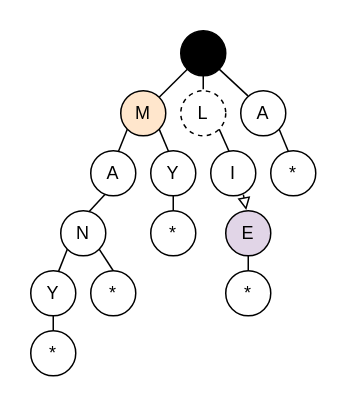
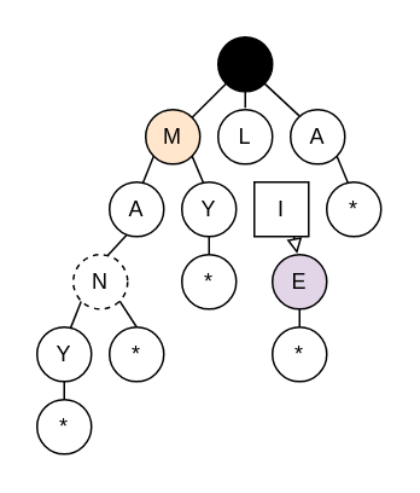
  <mxCell id="0" />
  <mxCell id="1" parent="0" />
- <mxCell id="2" style="edgeStyle=none;html=1;exitX=1;exitY=1;exitDx=0;exitDy=0;entryX=0.406;entryY=0.011;entryDx=0;entryDy=0;entryPerimeter=0;endArrow=none;endFill=0;" parent="1" source="3" target="18" edge="1"><mxGeometry relative="1" as="geometry" /></mxCell>
- <mxCell id="3" value="L" style="ellipse;whiteSpace=wrap;html=1;aspect=fixed;fillColor=default;dashed=1;" parent="1" vertex="1"><mxGeometry x="120" y="60" width="30" height="30" as="geometry" /></mxCell>
+ <mxCell id="3" value="L" style="ellipse;whiteSpace=wrap;html=1;aspect=fixed;fillColor=default;" parent="1" vertex="1"><mxGeometry x="120" y="60" width="30" height="30" as="geometry" /></mxCell>
  <mxCell id="4" style="edgeStyle=none;html=1;exitX=0;exitY=1;exitDx=0;exitDy=0;entryX=1;entryY=0;entryDx=0;entryDy=0;endArrow=none;endFill=0;" parent="1" source="7" target="10" edge="1"><mxGeometry relative="1" as="geometry" /></mxCell>
  <mxCell id="5" style="edgeStyle=none;html=1;exitX=0.5;exitY=1;exitDx=0;exitDy=0;entryX=0.5;entryY=-0.031;entryDx=0;entryDy=0;entryPerimeter=0;endArrow=none;endFill=0;" parent="1" source="7" target="3" edge="1"><mxGeometry relative="1" as="geometry" /></mxCell>
  <mxCell id="6" style="edgeStyle=none;html=1;exitX=1;exitY=1;exitDx=0;exitDy=0;entryX=0.16;entryY=0.113;entryDx=0;entryDy=0;entryPerimeter=0;endArrow=none;endFill=0;" parent="1" source="7" target="16" edge="1"><mxGeometry relative="1" as="geometry" /></mxCell>
  <mxCell id="7" value="" style="ellipse;whiteSpace=wrap;html=1;aspect=fixed;fillColor=#000000;" parent="1" vertex="1"><mxGeometry x="120" y="20" width="30" height="30" as="geometry" /></mxCell>
  <mxCell id="8" style="edgeStyle=none;html=1;exitX=0;exitY=1;exitDx=0;exitDy=0;entryX=0.617;entryY=0.011;entryDx=0;entryDy=0;entryPerimeter=0;endArrow=none;endFill=0;" parent="1" source="10" target="14" edge="1"><mxGeometry relative="1" as="geometry" /></mxCell>
  <mxCell id="9" style="edgeStyle=none;html=1;exitX=1;exitY=1;exitDx=0;exitDy=0;entryX=0.394;entryY=0.011;entryDx=0;entryDy=0;entryPerimeter=0;endArrow=none;endFill=0;" parent="1" source="10" target="12" edge="1"><mxGeometry relative="1" as="geometry" /></mxCell>
  <mxCell id="10" value="M" style="ellipse;whiteSpace=wrap;html=1;aspect=fixed;fillColor=#ffe6cc;" parent="1" vertex="1"><mxGeometry x="80" y="60" width="30" height="30" as="geometry" /></mxCell>
  <mxCell id="11" style="edgeStyle=none;html=1;exitX=0.5;exitY=1;exitDx=0;exitDy=0;entryX=0.5;entryY=0;entryDx=0;entryDy=0;endArrow=none;endFill=0;" parent="1" source="12" target="27" edge="1"><mxGeometry relative="1" as="geometry" /></mxCell>
  <mxCell id="12" value="Y" style="ellipse;whiteSpace=wrap;html=1;aspect=fixed;" parent="1" vertex="1"><mxGeometry x="100" y="100" width="30" height="30" as="geometry" /></mxCell>
  <mxCell id="13" style="edgeStyle=none;html=1;exitX=0.315;exitY=0.972;exitDx=0;exitDy=0;entryX=0.607;entryY=0.042;entryDx=0;entryDy=0;entryPerimeter=0;endArrow=none;endFill=0;exitPerimeter=0;" parent="1" source="14" target="22" edge="1"><mxGeometry relative="1" as="geometry" /></mxCell>
  <mxCell id="14" value="A" style="ellipse;whiteSpace=wrap;html=1;aspect=fixed;" parent="1" vertex="1"><mxGeometry x="60" y="100" width="30" height="30" as="geometry" /></mxCell>
  <mxCell id="15" style="edgeStyle=none;html=1;exitX=1;exitY=1;exitDx=0;exitDy=0;entryX=0.394;entryY=0.022;entryDx=0;entryDy=0;entryPerimeter=0;endArrow=none;endFill=0;" parent="1" source="16" target="19" edge="1"><mxGeometry relative="1" as="geometry" /></mxCell>
  <mxCell id="16" value="A" style="ellipse;whiteSpace=wrap;html=1;aspect=fixed;fillColor=default;" parent="1" vertex="1"><mxGeometry x="160" y="60" width="30" height="30" as="geometry" /></mxCell>
  <mxCell id="17" style="edgeStyle=none;html=1;exitX=0.725;exitY=0.975;exitDx=0;exitDy=0;entryX=0.456;entryY=-0.016;entryDx=0;entryDy=0;entryPerimeter=0;endArrow=block;endFill=0;exitPerimeter=0;" parent="1" source="18" target="29" edge="1"><mxGeometry relative="1" as="geometry" /></mxCell>
- <mxCell id="18" value="I" style="ellipse;whiteSpace=wrap;html=1;aspect=fixed;fillColor=default;" parent="1" vertex="1"><mxGeometry x="140" y="100" width="30" height="30" as="geometry" /></mxCell>
+ <mxCell id="18" value="I" style="whiteSpace=wrap;html=1;aspect=fixed;fillColor=default;rounded=0;" parent="1" vertex="1"><mxGeometry x="140" y="100" width="30" height="30" as="geometry" /></mxCell>
  <mxCell id="19" value="*" style="ellipse;whiteSpace=wrap;html=1;aspect=fixed;fillColor=default;" parent="1" vertex="1"><mxGeometry x="180" y="100" width="30" height="30" as="geometry" /></mxCell>
  <mxCell id="20" style="edgeStyle=none;html=1;exitX=1;exitY=1;exitDx=0;exitDy=0;entryX=0.5;entryY=0;entryDx=0;entryDy=0;endArrow=none;endFill=0;" parent="1" source="22" target="25" edge="1"><mxGeometry relative="1" as="geometry" /></mxCell>
  <mxCell id="21" style="edgeStyle=none;html=1;exitX=0;exitY=1;exitDx=0;exitDy=0;entryX=0.607;entryY=0.042;entryDx=0;entryDy=0;entryPerimeter=0;endArrow=none;endFill=0;" parent="1" source="22" target="24" edge="1"><mxGeometry relative="1" as="geometry" /></mxCell>
- <mxCell id="22" value="N" style="ellipse;whiteSpace=wrap;html=1;aspect=fixed;" parent="1" vertex="1"><mxGeometry x="40" y="140" width="30" height="30" as="geometry" /></mxCell>
+ <mxCell id="22" value="N" style="ellipse;whiteSpace=wrap;html=1;aspect=fixed;dashed=1;" parent="1" vertex="1"><mxGeometry x="40" y="140" width="30" height="30" as="geometry" /></mxCell>
  <mxCell id="23" style="edgeStyle=none;html=1;exitX=0.5;exitY=1;exitDx=0;exitDy=0;entryX=0.5;entryY=0;entryDx=0;entryDy=0;endArrow=none;endFill=0;" parent="1" source="24" target="26" edge="1"><mxGeometry relative="1" as="geometry" /></mxCell>
  <mxCell id="24" value="Y" style="ellipse;whiteSpace=wrap;html=1;aspect=fixed;" parent="1" vertex="1"><mxGeometry x="20" y="180" width="30" height="30" as="geometry" /></mxCell>
  <mxCell id="25" value="*" style="ellipse;whiteSpace=wrap;html=1;aspect=fixed;" parent="1" vertex="1"><mxGeometry x="60" y="180" width="30" height="30" as="geometry" /></mxCell>
  <mxCell id="26" value="*" style="ellipse;whiteSpace=wrap;html=1;aspect=fixed;" parent="1" vertex="1"><mxGeometry x="20" y="220" width="30" height="30" as="geometry" /></mxCell>
  <mxCell id="27" value="*" style="ellipse;whiteSpace=wrap;html=1;aspect=fixed;" parent="1" vertex="1"><mxGeometry x="100" y="140" width="30" height="30" as="geometry" /></mxCell>
  <mxCell id="28" style="edgeStyle=none;html=1;exitX=0.5;exitY=1;exitDx=0;exitDy=0;entryX=0.5;entryY=0;entryDx=0;entryDy=0;endArrow=none;endFill=0;" parent="1" source="29" target="30" edge="1"><mxGeometry relative="1" as="geometry" /></mxCell>
  <mxCell id="29" value="E" style="ellipse;whiteSpace=wrap;html=1;aspect=fixed;fillColor=#e1d5e7;" parent="1" vertex="1"><mxGeometry x="150" y="140" width="30" height="30" as="geometry" /></mxCell>
  <mxCell id="30" value="*" style="ellipse;whiteSpace=wrap;html=1;aspect=fixed;" parent="1" vertex="1"><mxGeometry x="150" y="180" width="30" height="30" as="geometry" /></mxCell>
